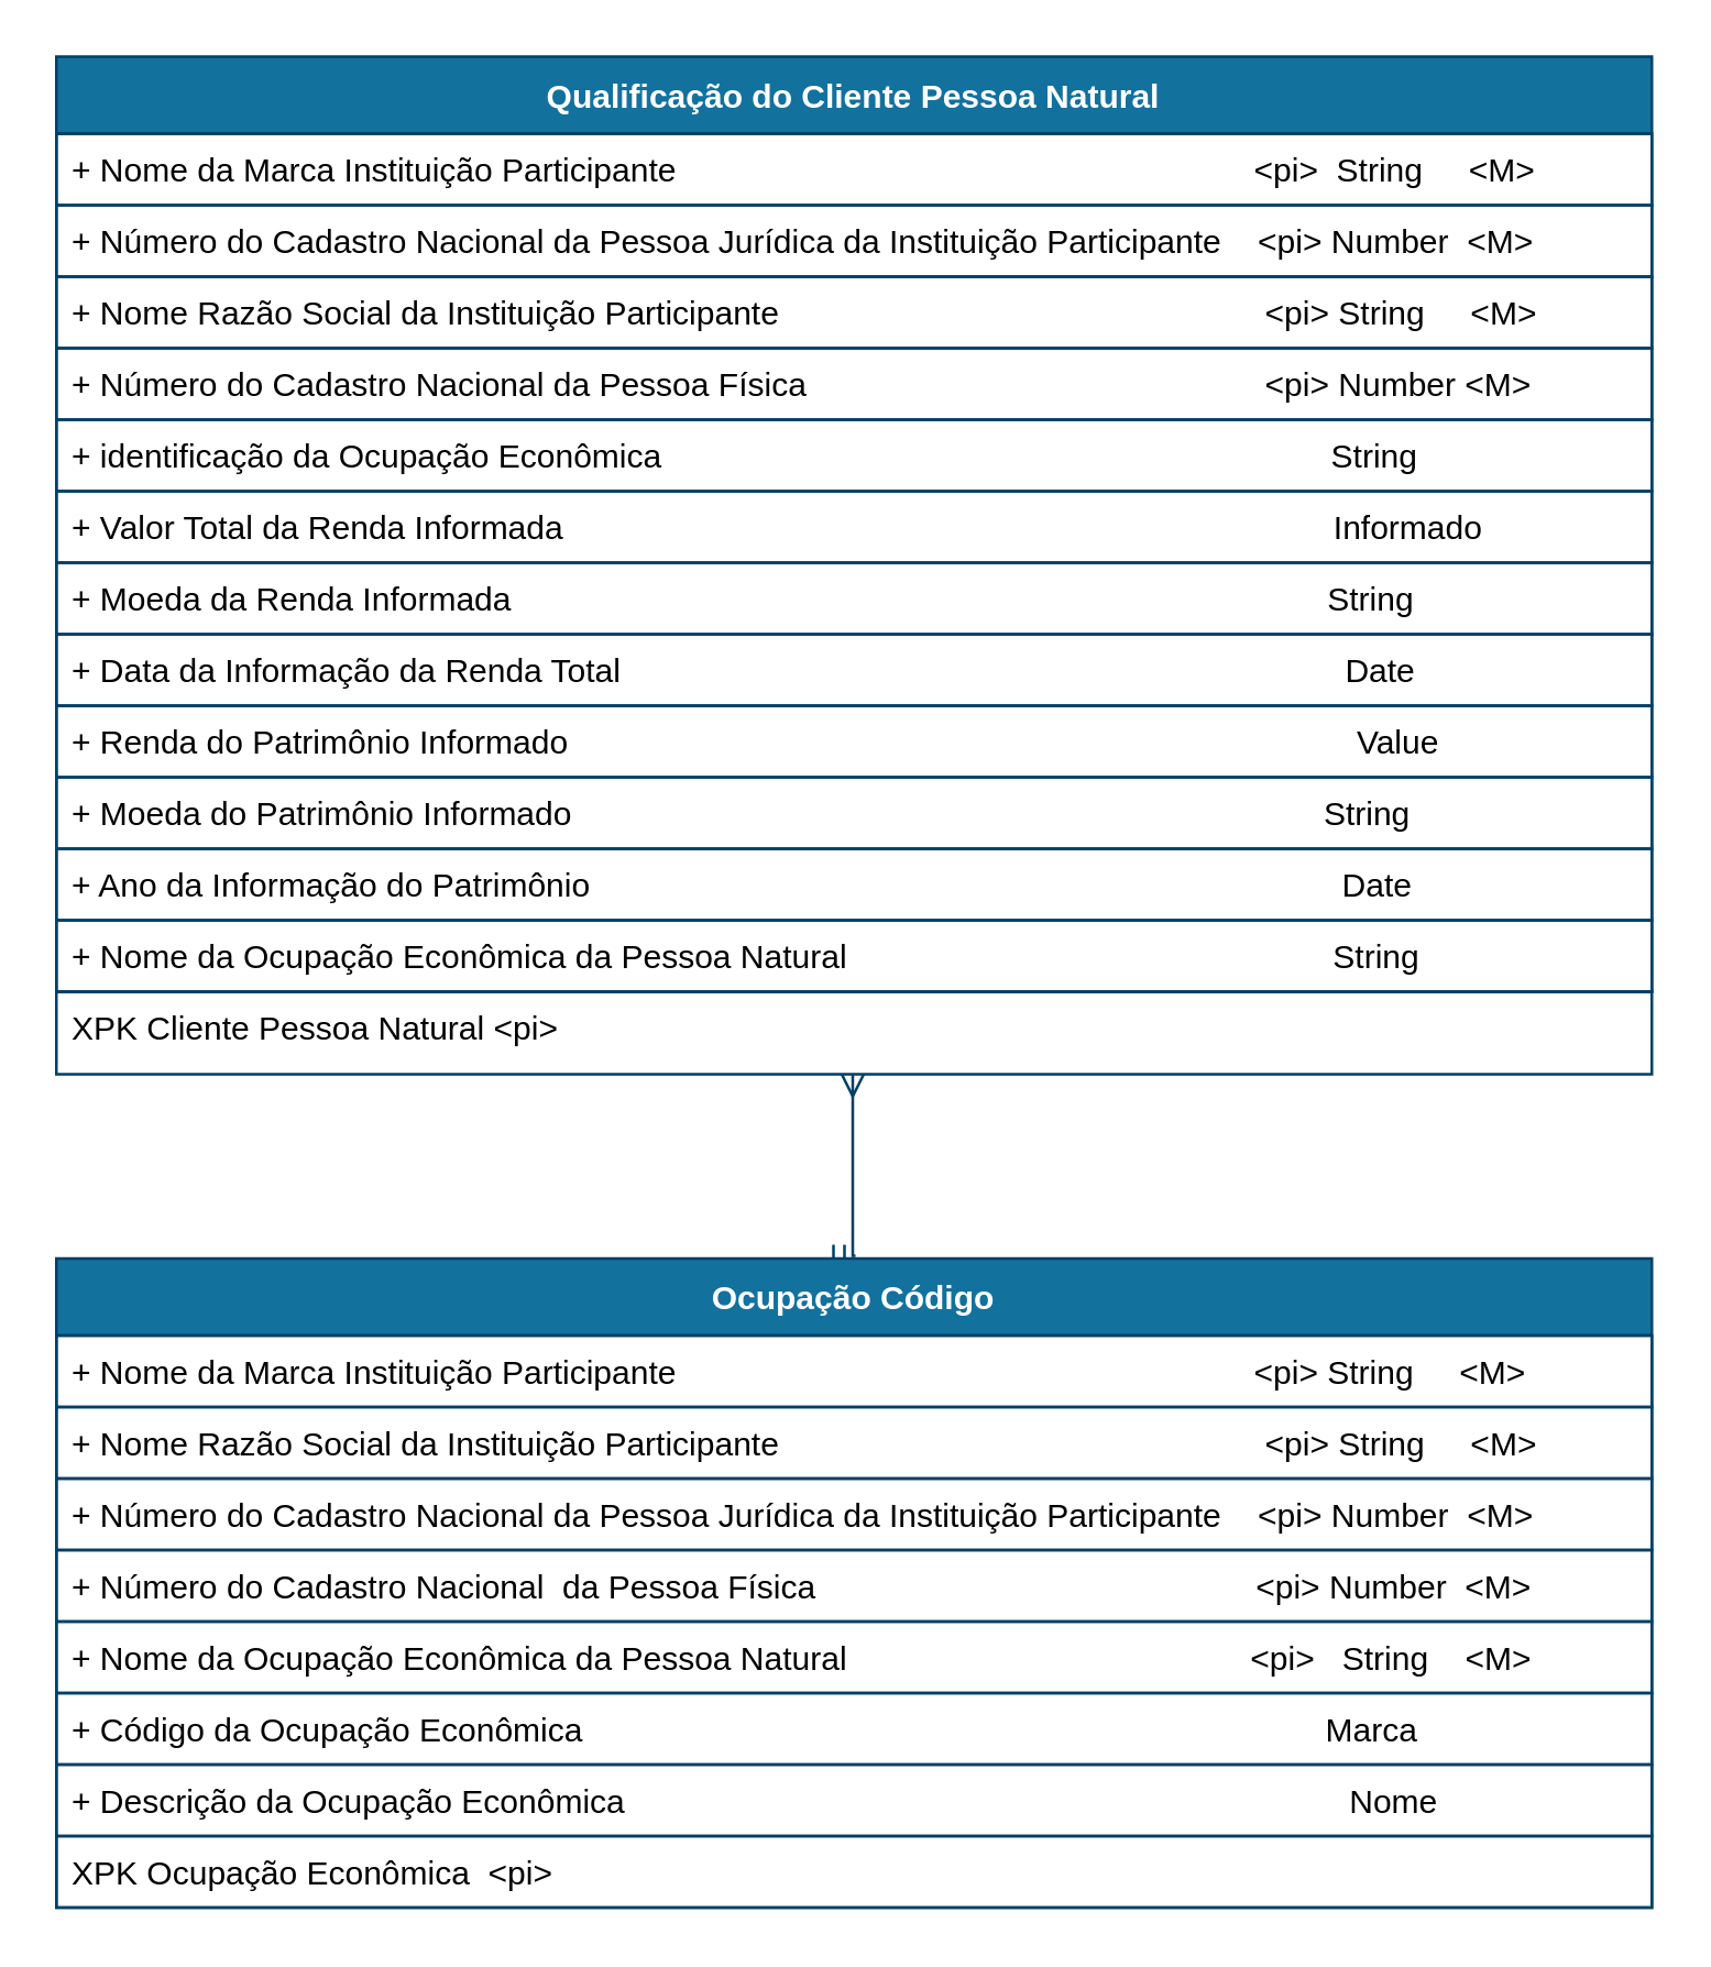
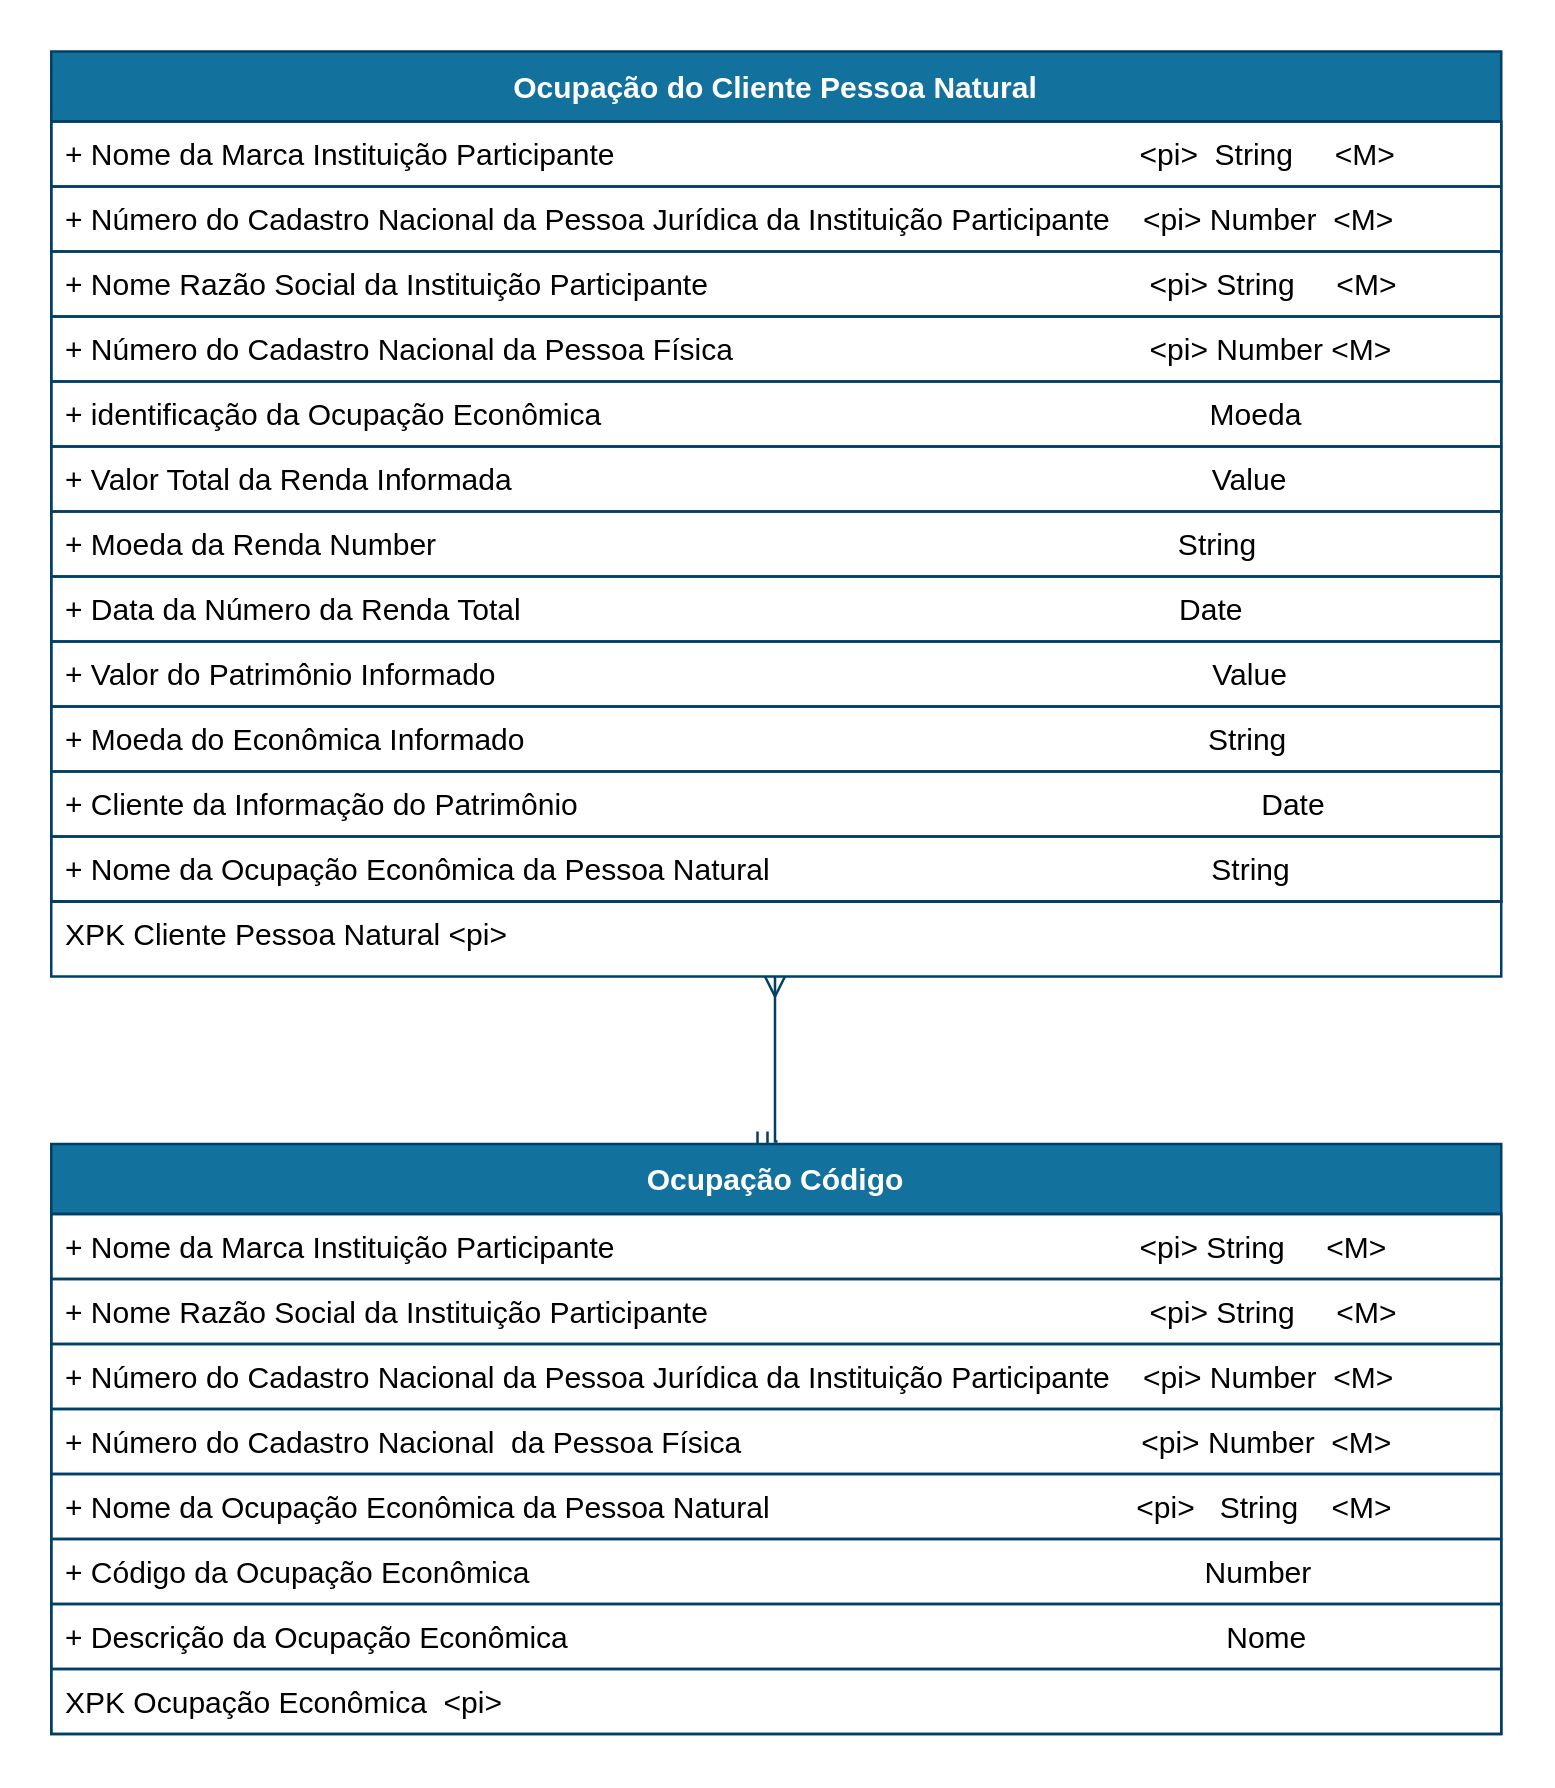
  <mxCell id="0" />
  <mxCell id="1" parent="0" />
- <mxCell id="2" value="Qualificação do Cliente Pessoa Natural" style="swimlane;fontStyle=1;childLayout=stackLayout;horizontal=1;startSize=28;horizontalStack=0;resizeParent=1;resizeParentMax=0;resizeLast=0;collapsible=1;marginBottom=0;rounded=0;shadow=0;comic=0;sketch=0;align=center;html=0;autosize=1;fillColor=#13719E;strokeColor=#003F66;fontColor=#FFFFFF;" parent="1" vertex="1"><mxGeometry x="20" y="20" width="580" height="340" as="geometry" /></mxCell>
+ <mxCell id="2" value="Ocupação do Cliente Pessoa Natural" style="swimlane;fontStyle=1;childLayout=stackLayout;horizontal=1;startSize=28;horizontalStack=0;resizeParent=1;resizeParentMax=0;resizeLast=0;collapsible=1;marginBottom=0;rounded=0;shadow=0;comic=0;sketch=0;align=center;html=0;autosize=1;fillColor=#13719E;strokeColor=#003F66;fontColor=#FFFFFF;" parent="1" vertex="1"><mxGeometry x="20" y="20" width="580" height="340" as="geometry" /></mxCell>
  <mxCell id="3" value="+ Nome da Marca Instituição Participante                                                               &lt;pi&gt;  String     &lt;M&gt;" style="text;fillColor=none;align=left;verticalAlign=top;spacingLeft=4;spacingRight=4;overflow=hidden;rotatable=0;points=[[0,0.5],[1,0.5]];portConstraint=eastwest;strokeColor=#003F66;" parent="2" vertex="1"><mxGeometry y="28" width="580" height="26" as="geometry" /></mxCell>
  <mxCell id="4" value="+ Número do Cadastro Nacional da Pessoa Jurídica da Instituição Participante    &lt;pi&gt; Number  &lt;M&gt;" style="text;fillColor=none;align=left;verticalAlign=top;spacingLeft=4;spacingRight=4;overflow=hidden;rotatable=0;points=[[0,0.5],[1,0.5]];portConstraint=eastwest;strokeColor=#003F66;" parent="2" vertex="1"><mxGeometry y="54" width="580" height="26" as="geometry" /></mxCell>
  <mxCell id="5" value="+ Nome Razão Social da Instituição Participante                                                     &lt;pi&gt; String     &lt;M&gt;" style="text;fillColor=none;align=left;verticalAlign=top;spacingLeft=4;spacingRight=4;overflow=hidden;rotatable=0;points=[[0,0.5],[1,0.5]];portConstraint=eastwest;strokeColor=#003F66;" parent="2" vertex="1"><mxGeometry y="80" width="580" height="26" as="geometry" /></mxCell>
  <mxCell id="6" value="+ Número do Cadastro Nacional da Pessoa Física                                                  &lt;pi&gt; Number &lt;M&gt;" style="text;fillColor=none;align=left;verticalAlign=top;spacingLeft=4;spacingRight=4;overflow=hidden;rotatable=0;points=[[0,0.5],[1,0.5]];portConstraint=eastwest;strokeColor=#003F66;" parent="2" vertex="1"><mxGeometry y="106" width="580" height="26" as="geometry" /></mxCell>
- <mxCell id="7" value="+ identificação da Ocupação Econômica                                                                         String" style="text;fillColor=none;align=left;verticalAlign=top;spacingLeft=4;spacingRight=4;overflow=hidden;rotatable=0;points=[[0,0.5],[1,0.5]];portConstraint=eastwest;strokeColor=#003F66;" parent="2" vertex="1"><mxGeometry y="132" width="580" height="26" as="geometry" /></mxCell>
- <mxCell id="8" value="+ Valor Total da Renda Informada                                                                                    Informado" style="text;fillColor=none;align=left;verticalAlign=top;spacingLeft=4;spacingRight=4;overflow=hidden;rotatable=0;points=[[0,0.5],[1,0.5]];portConstraint=eastwest;strokeColor=#003F66;" parent="2" vertex="1"><mxGeometry y="158" width="580" height="26" as="geometry" /></mxCell>
- <mxCell id="9" value="+ Moeda da Renda Informada                                                                                         String" style="text;fillColor=none;align=left;verticalAlign=top;spacingLeft=4;spacingRight=4;overflow=hidden;rotatable=0;points=[[0,0.5],[1,0.5]];portConstraint=eastwest;strokeColor=#003F66;" vertex="1" parent="2"><mxGeometry y="184" width="580" height="26" as="geometry" /></mxCell>
- <mxCell id="10" value="+ Data da Informação da Renda Total                                                                               Date" style="text;fillColor=none;align=left;verticalAlign=top;spacingLeft=4;spacingRight=4;overflow=hidden;rotatable=0;points=[[0,0.5],[1,0.5]];portConstraint=eastwest;strokeColor=#003F66;" parent="2" vertex="1"><mxGeometry y="210" width="580" height="26" as="geometry" /></mxCell>
- <mxCell id="11" value="+ Renda do Patrimônio Informado                                                                                      Value" style="text;fillColor=none;align=left;verticalAlign=top;spacingLeft=4;spacingRight=4;overflow=hidden;rotatable=0;points=[[0,0.5],[1,0.5]];portConstraint=eastwest;strokeColor=#003F66;" parent="2" vertex="1"><mxGeometry y="236" width="580" height="26" as="geometry" /></mxCell>
- <mxCell id="12" value="+ Moeda do Patrimônio Informado                                                                                  String" style="text;fillColor=none;align=left;verticalAlign=top;spacingLeft=4;spacingRight=4;overflow=hidden;rotatable=0;points=[[0,0.5],[1,0.5]];portConstraint=eastwest;strokeColor=#003F66;" vertex="1" parent="2"><mxGeometry y="262" width="580" height="26" as="geometry" /></mxCell>
- <mxCell id="13" value="+ Ano da Informação do Patrimônio                                                                                  Date" style="text;fillColor=none;align=left;verticalAlign=top;spacingLeft=4;spacingRight=4;overflow=hidden;rotatable=0;points=[[0,0.5],[1,0.5]];portConstraint=eastwest;strokeColor=#003F66;" parent="2" vertex="1"><mxGeometry y="288" width="580" height="26" as="geometry" /></mxCell>
+ <mxCell id="7" value="+ identificação da Ocupação Econômica                                                                         Moeda" style="text;fillColor=none;align=left;verticalAlign=top;spacingLeft=4;spacingRight=4;overflow=hidden;rotatable=0;points=[[0,0.5],[1,0.5]];portConstraint=eastwest;strokeColor=#003F66;" parent="2" vertex="1"><mxGeometry y="132" width="580" height="26" as="geometry" /></mxCell>
+ <mxCell id="8" value="+ Valor Total da Renda Informada                                                                                    Value" style="text;fillColor=none;align=left;verticalAlign=top;spacingLeft=4;spacingRight=4;overflow=hidden;rotatable=0;points=[[0,0.5],[1,0.5]];portConstraint=eastwest;strokeColor=#003F66;" parent="2" vertex="1"><mxGeometry y="158" width="580" height="26" as="geometry" /></mxCell>
+ <mxCell id="9" value="+ Moeda da Renda Number                                                                                         String" style="text;fillColor=none;align=left;verticalAlign=top;spacingLeft=4;spacingRight=4;overflow=hidden;rotatable=0;points=[[0,0.5],[1,0.5]];portConstraint=eastwest;strokeColor=#003F66;" vertex="1" parent="2"><mxGeometry y="184" width="580" height="26" as="geometry" /></mxCell>
+ <mxCell id="10" value="+ Data da Número da Renda Total                                                                               Date" style="text;fillColor=none;align=left;verticalAlign=top;spacingLeft=4;spacingRight=4;overflow=hidden;rotatable=0;points=[[0,0.5],[1,0.5]];portConstraint=eastwest;strokeColor=#003F66;" parent="2" vertex="1"><mxGeometry y="210" width="580" height="26" as="geometry" /></mxCell>
+ <mxCell id="11" value="+ Valor do Patrimônio Informado                                                                                      Value" style="text;fillColor=none;align=left;verticalAlign=top;spacingLeft=4;spacingRight=4;overflow=hidden;rotatable=0;points=[[0,0.5],[1,0.5]];portConstraint=eastwest;strokeColor=#003F66;" parent="2" vertex="1"><mxGeometry y="236" width="580" height="26" as="geometry" /></mxCell>
+ <mxCell id="12" value="+ Moeda do Econômica Informado                                                                                  String" style="text;fillColor=none;align=left;verticalAlign=top;spacingLeft=4;spacingRight=4;overflow=hidden;rotatable=0;points=[[0,0.5],[1,0.5]];portConstraint=eastwest;strokeColor=#003F66;" vertex="1" parent="2"><mxGeometry y="262" width="580" height="26" as="geometry" /></mxCell>
+ <mxCell id="13" value="+ Cliente da Informação do Patrimônio                                                                                  Date" style="text;fillColor=none;align=left;verticalAlign=top;spacingLeft=4;spacingRight=4;overflow=hidden;rotatable=0;points=[[0,0.5],[1,0.5]];portConstraint=eastwest;strokeColor=#003F66;" parent="2" vertex="1"><mxGeometry y="288" width="580" height="26" as="geometry" /></mxCell>
  <mxCell id="14" value="+ Nome da Ocupação Econômica da Pessoa Natural                                                     String   " style="text;fillColor=none;align=left;verticalAlign=top;spacingLeft=4;spacingRight=4;overflow=hidden;rotatable=0;points=[[0,0.5],[1,0.5]];portConstraint=eastwest;strokeColor=#003F66;" vertex="1" parent="2"><mxGeometry y="314" width="580" height="26" as="geometry" /></mxCell>
  <mxCell id="15" style="edgeStyle=orthogonalEdgeStyle;rounded=0;orthogonalLoop=1;jettySize=auto;html=1;exitX=0.5;exitY=0;exitDx=0;exitDy=0;startArrow=ERmandOne;startFill=0;endArrow=ERmany;endFill=0;strokeColor=#003F66;" edge="1" parent="1"><mxGeometry relative="1" as="geometry"><mxPoint x="310.5" y="456" as="sourcePoint" /><mxPoint x="309.5" y="390" as="targetPoint" /><Array as="points"><mxPoint x="309.5" y="456" /></Array></mxGeometry></mxCell>
  <mxCell id="16" value="Ocupação Código" style="swimlane;fontStyle=1;childLayout=stackLayout;horizontal=1;startSize=28;horizontalStack=0;resizeParent=1;resizeParentMax=0;resizeLast=0;collapsible=1;marginBottom=0;rounded=0;shadow=0;comic=0;sketch=0;align=center;html=0;autosize=1;fillColor=#13719E;strokeColor=#003F66;fontColor=#FFFFFF;" vertex="1" parent="1"><mxGeometry x="20" y="457" width="580" height="236" as="geometry" /></mxCell>
  <mxCell id="17" value="+ Nome da Marca Instituição Participante                                                               &lt;pi&gt; String     &lt;M&gt;" style="text;fillColor=none;align=left;verticalAlign=top;spacingLeft=4;spacingRight=4;overflow=hidden;rotatable=0;points=[[0,0.5],[1,0.5]];portConstraint=eastwest;strokeColor=#003F66;" vertex="1" parent="16"><mxGeometry y="28" width="580" height="26" as="geometry" /></mxCell>
  <mxCell id="18" value="+ Nome Razão Social da Instituição Participante                                                     &lt;pi&gt; String     &lt;M&gt;" style="text;fillColor=none;align=left;verticalAlign=top;spacingLeft=4;spacingRight=4;overflow=hidden;rotatable=0;points=[[0,0.5],[1,0.5]];portConstraint=eastwest;strokeColor=#003F66;" vertex="1" parent="16"><mxGeometry y="54" width="580" height="26" as="geometry" /></mxCell>
  <mxCell id="19" value="+ Número do Cadastro Nacional da Pessoa Jurídica da Instituição Participante    &lt;pi&gt; Number  &lt;M&gt;" style="text;fillColor=none;align=left;verticalAlign=top;spacingLeft=4;spacingRight=4;overflow=hidden;rotatable=0;points=[[0,0.5],[1,0.5]];portConstraint=eastwest;strokeColor=#003F66;" vertex="1" parent="16"><mxGeometry y="80" width="580" height="26" as="geometry" /></mxCell>
  <mxCell id="20" value="+ Número do Cadastro Nacional  da Pessoa Física                                                &lt;pi&gt; Number  &lt;M&gt;" style="text;fillColor=none;align=left;verticalAlign=top;spacingLeft=4;spacingRight=4;overflow=hidden;rotatable=0;points=[[0,0.5],[1,0.5]];portConstraint=eastwest;strokeColor=#003F66;" vertex="1" parent="16"><mxGeometry y="106" width="580" height="26" as="geometry" /></mxCell>
  <mxCell id="21" value="+ Nome da Ocupação Econômica da Pessoa Natural                                            &lt;pi&gt;   String    &lt;M&gt;" style="text;fillColor=none;align=left;verticalAlign=top;spacingLeft=4;spacingRight=4;overflow=hidden;rotatable=0;points=[[0,0.5],[1,0.5]];portConstraint=eastwest;strokeColor=#003F66;" vertex="1" parent="16"><mxGeometry y="132" width="580" height="26" as="geometry" /></mxCell>
- <mxCell id="22" value="+ Código da Ocupação Econômica                                                                                 Marca" style="text;fillColor=none;align=left;verticalAlign=top;spacingLeft=4;spacingRight=4;overflow=hidden;rotatable=0;points=[[0,0.5],[1,0.5]];portConstraint=eastwest;strokeColor=#003F66;" vertex="1" parent="16"><mxGeometry y="158" width="580" height="26" as="geometry" /></mxCell>
+ <mxCell id="22" value="+ Código da Ocupação Econômica                                                                                 Number" style="text;fillColor=none;align=left;verticalAlign=top;spacingLeft=4;spacingRight=4;overflow=hidden;rotatable=0;points=[[0,0.5],[1,0.5]];portConstraint=eastwest;strokeColor=#003F66;" vertex="1" parent="16"><mxGeometry y="158" width="580" height="26" as="geometry" /></mxCell>
  <mxCell id="23" value="+ Descrição da Ocupação Econômica                                                                               Nome" style="text;fillColor=none;align=left;verticalAlign=top;spacingLeft=4;spacingRight=4;overflow=hidden;rotatable=0;points=[[0,0.5],[1,0.5]];portConstraint=eastwest;strokeColor=#003F66;" vertex="1" parent="16"><mxGeometry y="184" width="580" height="26" as="geometry" /></mxCell>
  <mxCell id="24" value="XPK Ocupação Econômica  &lt;pi&gt;" style="text;fillColor=none;align=left;verticalAlign=top;spacingLeft=4;spacingRight=4;overflow=hidden;rotatable=0;points=[[0,0.5],[1,0.5]];portConstraint=eastwest;strokeColor=#003F66;" vertex="1" parent="16"><mxGeometry y="210" width="580" height="26" as="geometry" /></mxCell>
  <mxCell id="25" value="XPK Cliente Pessoa Natural &lt;pi&gt;" style="text;fillColor=none;align=left;verticalAlign=top;spacingLeft=4;spacingRight=4;overflow=hidden;rotatable=0;points=[[0,0.5],[1,0.5]];portConstraint=eastwest;strokeColor=#003F66;" parent="1" vertex="1"><mxGeometry x="20" y="360" width="580" height="30" as="geometry" /></mxCell>
